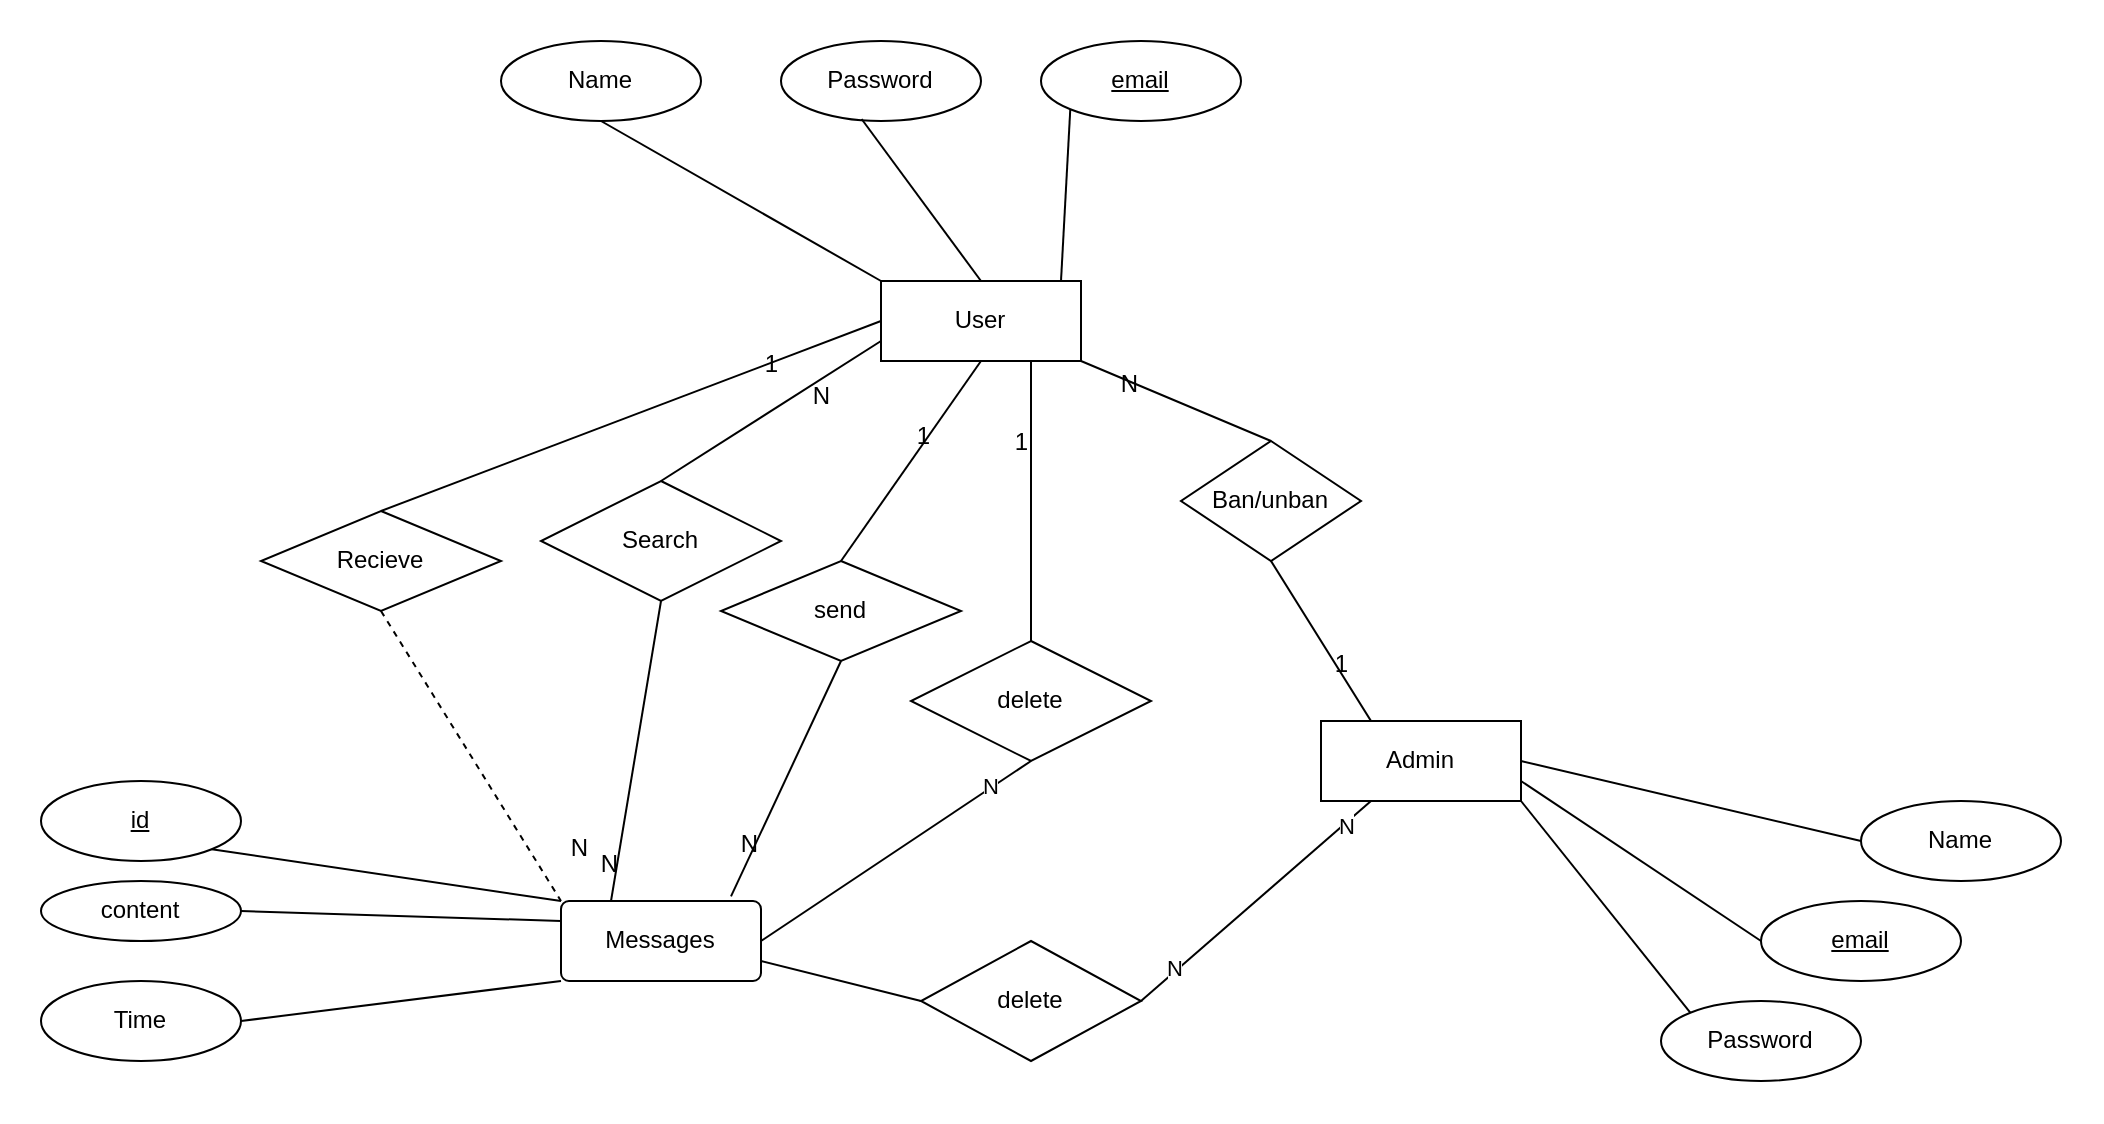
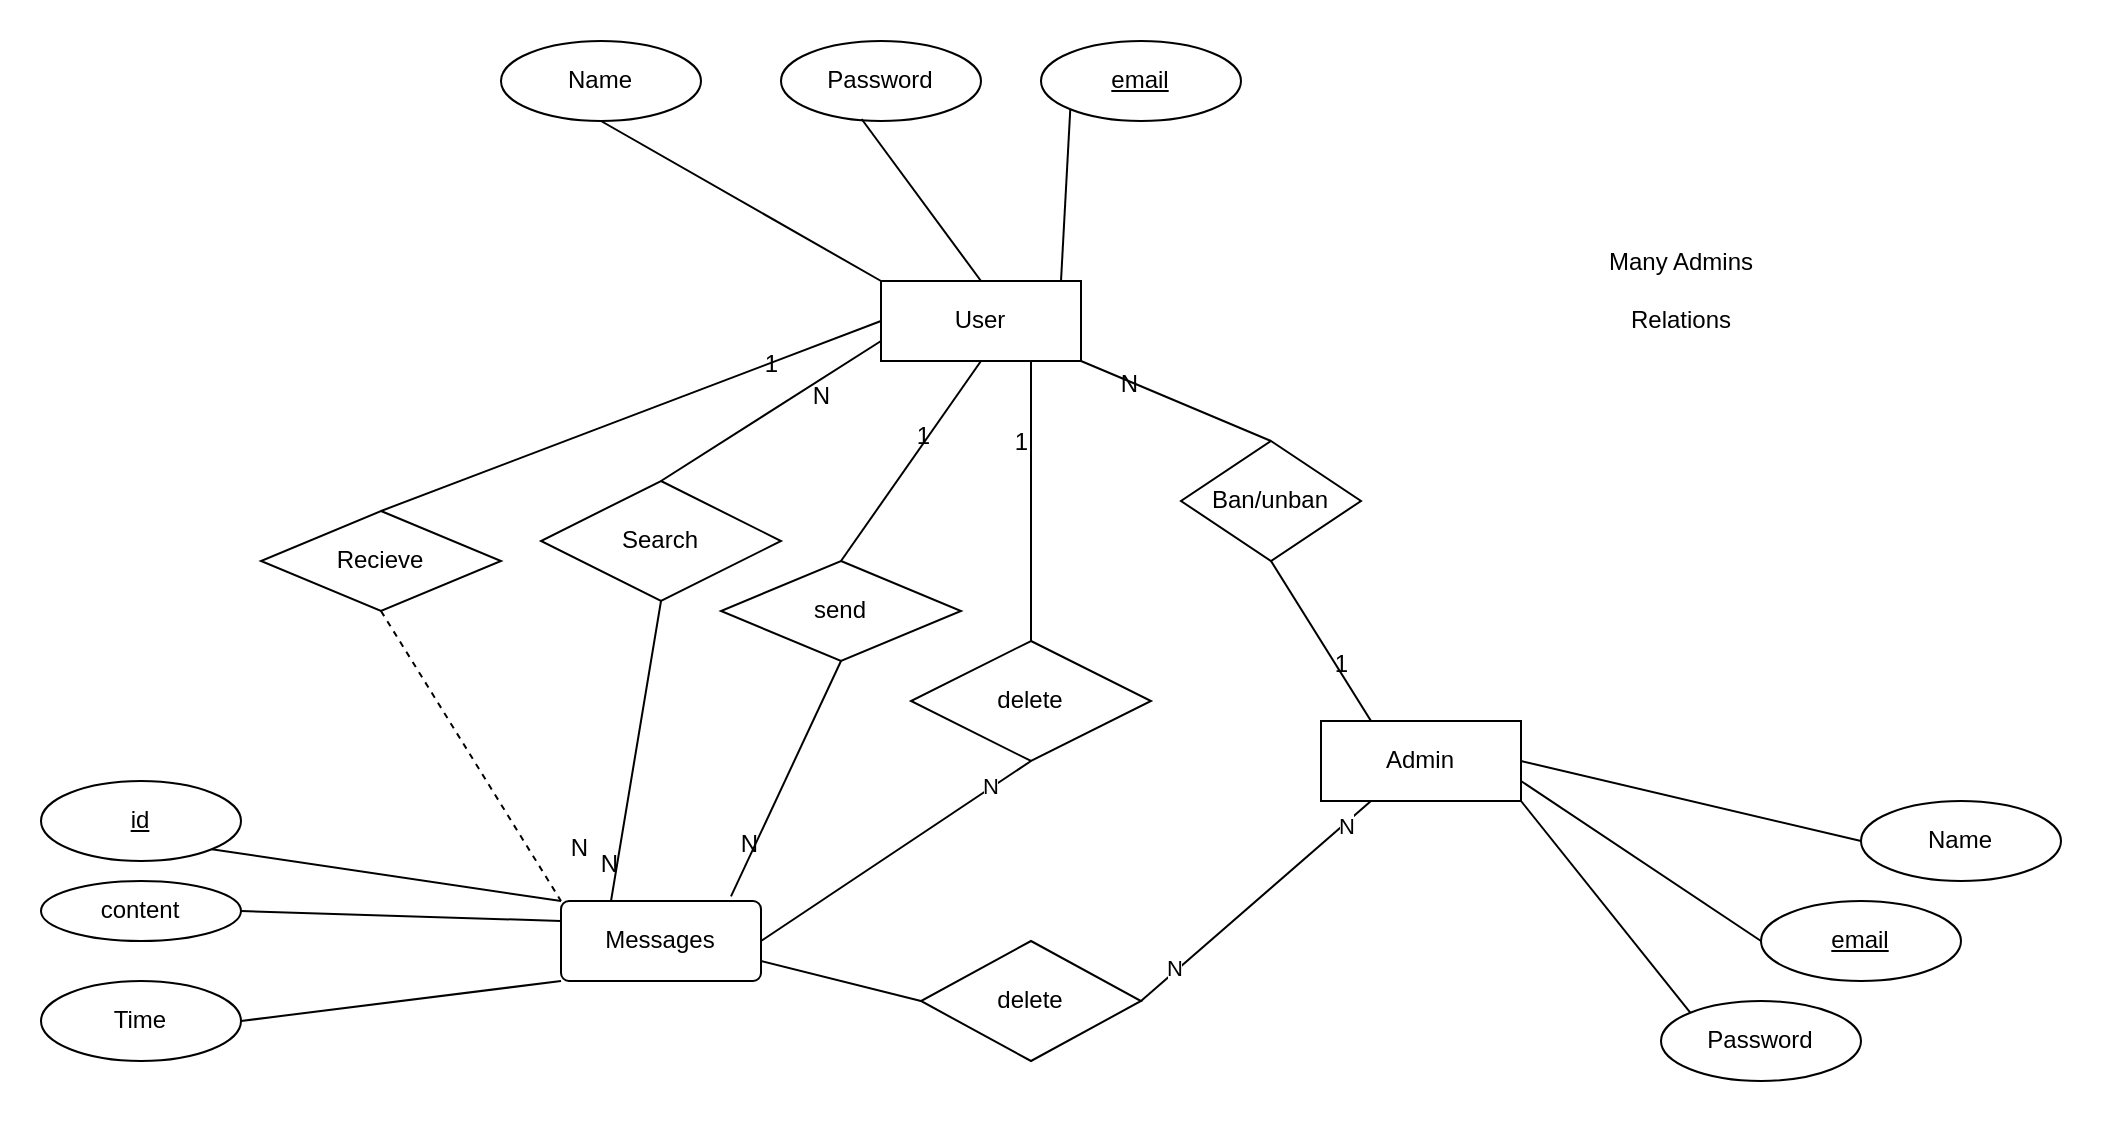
  <mxCell id="0" />
  <mxCell id="1" parent="0" />
  <mxCell id="2" value="User" style="whiteSpace=wrap;html=1;align=center;" parent="1" vertex="1"><mxGeometry x="440" y="140" width="100" height="40" as="geometry" /></mxCell>
  <mxCell id="3" style="edgeStyle=none;html=1;exitX=0.25;exitY=1;exitDx=0;exitDy=0;entryX=1;entryY=0.5;entryDx=0;entryDy=0;endArrow=none;endFill=0;" edge="1" parent="1" source="6" target="54"><mxGeometry relative="1" as="geometry" /></mxCell>
  <mxCell id="4" value="N" style="edgeLabel;html=1;align=center;verticalAlign=middle;resizable=0;points=[];" vertex="1" connectable="0" parent="3"><mxGeometry x="-0.77" y="1" relative="1" as="geometry"><mxPoint as="offset" /></mxGeometry></mxCell>
  <mxCell id="5" value="N" style="edgeLabel;html=1;align=center;verticalAlign=middle;resizable=0;points=[];" vertex="1" connectable="0" parent="3"><mxGeometry x="0.7" y="-2" relative="1" as="geometry"><mxPoint x="1" as="offset" /></mxGeometry></mxCell>
  <mxCell id="6" value="Admin" style="whiteSpace=wrap;html=1;align=center;" parent="1" vertex="1"><mxGeometry x="660" y="360" width="100" height="40" as="geometry" /></mxCell>
  <mxCell id="7" value="Password" style="ellipse;whiteSpace=wrap;html=1;align=center;" parent="1" vertex="1"><mxGeometry x="390" y="20" width="100" height="40" as="geometry" /></mxCell>
  <mxCell id="8" value="Name" style="ellipse;whiteSpace=wrap;html=1;align=center;" parent="1" vertex="1"><mxGeometry x="250" y="20" width="100" height="40" as="geometry" /></mxCell>
  <mxCell id="9" value="email" style="ellipse;whiteSpace=wrap;html=1;align=center;fontStyle=4;" parent="1" vertex="1"><mxGeometry x="520" y="20" width="100" height="40" as="geometry" /></mxCell>
  <mxCell id="10" value="" style="endArrow=none;html=1;rounded=0;exitX=0;exitY=0;exitDx=0;exitDy=0;entryX=0.5;entryY=1;entryDx=0;entryDy=0;" parent="1" source="2" target="8" edge="1"><mxGeometry width="50" height="50" relative="1" as="geometry"><mxPoint x="260" y="110" as="sourcePoint" /><mxPoint x="310" y="60" as="targetPoint" /></mxGeometry></mxCell>
  <mxCell id="11" value="" style="endArrow=none;html=1;rounded=0;exitX=0.5;exitY=0;exitDx=0;exitDy=0;entryX=0.403;entryY=0.975;entryDx=0;entryDy=0;entryPerimeter=0;" parent="1" source="2" target="7" edge="1"><mxGeometry width="50" height="50" relative="1" as="geometry"><mxPoint x="490" y="130" as="sourcePoint" /><mxPoint x="450" y="70" as="targetPoint" /></mxGeometry></mxCell>
  <mxCell id="12" value="" style="endArrow=none;html=1;rounded=0;entryX=0;entryY=1;entryDx=0;entryDy=0;" parent="1" target="9" edge="1"><mxGeometry width="50" height="50" relative="1" as="geometry"><mxPoint x="530" y="140" as="sourcePoint" /><mxPoint x="580" y="70" as="targetPoint" /></mxGeometry></mxCell>
  <mxCell id="13" value="email" style="ellipse;whiteSpace=wrap;html=1;align=center;fontStyle=4;" parent="1" vertex="1"><mxGeometry x="880" y="450" width="100" height="40" as="geometry" /></mxCell>
  <mxCell id="14" value="Password" style="ellipse;whiteSpace=wrap;html=1;align=center;" parent="1" vertex="1"><mxGeometry x="830" y="500" width="100" height="40" as="geometry" /></mxCell>
  <mxCell id="15" value="Name" style="ellipse;whiteSpace=wrap;html=1;align=center;" parent="1" vertex="1"><mxGeometry x="930" y="400" width="100" height="40" as="geometry" /></mxCell>
  <mxCell id="16" value="" style="endArrow=none;html=1;rounded=0;entryX=0;entryY=0.5;entryDx=0;entryDy=0;exitX=1;exitY=0.5;exitDx=0;exitDy=0;" parent="1" target="15" edge="1" source="6"><mxGeometry width="50" height="50" relative="1" as="geometry"><mxPoint x="770" y="360" as="sourcePoint" /><mxPoint x="810" y="280" as="targetPoint" /></mxGeometry></mxCell>
  <mxCell id="17" value="" style="endArrow=none;html=1;rounded=0;entryX=0;entryY=0.5;entryDx=0;entryDy=0;exitX=1;exitY=0.75;exitDx=0;exitDy=0;" parent="1" source="6" target="13" edge="1"><mxGeometry width="50" height="50" relative="1" as="geometry"><mxPoint x="780" y="380" as="sourcePoint" /><mxPoint x="820" y="310" as="targetPoint" /></mxGeometry></mxCell>
  <mxCell id="18" value="" style="endArrow=none;html=1;rounded=0;exitX=0;exitY=0;exitDx=0;exitDy=0;entryX=1;entryY=1;entryDx=0;entryDy=0;" parent="1" source="14" target="6" edge="1"><mxGeometry width="50" height="50" relative="1" as="geometry"><mxPoint x="810" y="400" as="sourcePoint" /><mxPoint x="860" y="350" as="targetPoint" /></mxGeometry></mxCell>
  <mxCell id="19" value="send" style="shape=rhombus;perimeter=rhombusPerimeter;whiteSpace=wrap;html=1;align=center;" parent="1" vertex="1"><mxGeometry x="360" y="280" width="120" height="50" as="geometry" /></mxCell>
  <mxCell id="20" value="Messages" style="rounded=1;arcSize=10;whiteSpace=wrap;html=1;align=center;" parent="1" vertex="1"><mxGeometry x="280" y="450" width="100" height="40" as="geometry" /></mxCell>
  <mxCell id="21" value="id" style="ellipse;whiteSpace=wrap;html=1;align=center;fontStyle=4;" parent="1" vertex="1"><mxGeometry x="20" y="390" width="100" height="40" as="geometry" /></mxCell>
  <mxCell id="22" value="Time" style="ellipse;whiteSpace=wrap;html=1;align=center;" parent="1" vertex="1"><mxGeometry x="20" y="490" width="100" height="40" as="geometry" /></mxCell>
  <mxCell id="23" value="content" style="ellipse;whiteSpace=wrap;html=1;align=center;" parent="1" vertex="1"><mxGeometry x="20" y="440" width="100" height="30" as="geometry" /></mxCell>
  <mxCell id="24" value="" style="endArrow=none;html=1;rounded=0;entryX=0;entryY=0;entryDx=0;entryDy=0;exitX=1;exitY=1;exitDx=0;exitDy=0;" parent="1" source="21" target="20" edge="1"><mxGeometry width="50" height="50" relative="1" as="geometry"><mxPoint x="220" y="360" as="sourcePoint" /><mxPoint x="270" y="310" as="targetPoint" /></mxGeometry></mxCell>
  <mxCell id="25" value="" style="endArrow=none;html=1;rounded=0;entryX=0;entryY=0.25;entryDx=0;entryDy=0;exitX=1;exitY=0.5;exitDx=0;exitDy=0;" parent="1" source="23" target="20" edge="1"><mxGeometry width="50" height="50" relative="1" as="geometry"><mxPoint x="220" y="420" as="sourcePoint" /><mxPoint x="270" y="370" as="targetPoint" /></mxGeometry></mxCell>
  <mxCell id="26" value="" style="endArrow=none;html=1;rounded=0;exitX=1;exitY=0.5;exitDx=0;exitDy=0;entryX=0;entryY=1;entryDx=0;entryDy=0;" parent="1" source="22" target="20" edge="1"><mxGeometry width="50" height="50" relative="1" as="geometry"><mxPoint x="230" y="540" as="sourcePoint" /><mxPoint x="280" y="490" as="targetPoint" /></mxGeometry></mxCell>
  <mxCell id="27" value="" style="endArrow=none;html=1;rounded=0;entryX=0.5;entryY=1;entryDx=0;entryDy=0;exitX=0.5;exitY=0;exitDx=0;exitDy=0;" parent="1" source="19" target="2" edge="1"><mxGeometry relative="1" as="geometry"><mxPoint x="450" y="290" as="sourcePoint" /><mxPoint x="720" y="300" as="targetPoint" /></mxGeometry></mxCell>
  <mxCell id="28" value="1" style="resizable=0;html=1;whiteSpace=wrap;align=right;verticalAlign=bottom;" parent="27" connectable="0" vertex="1"><mxGeometry x="1" relative="1" as="geometry"><mxPoint x="-24" y="46" as="offset" /></mxGeometry></mxCell>
  <mxCell id="29" value="" style="endArrow=none;html=1;rounded=0;exitX=0.5;exitY=1;exitDx=0;exitDy=0;entryX=0.85;entryY=-0.058;entryDx=0;entryDy=0;entryPerimeter=0;" parent="1" source="19" target="20" edge="1"><mxGeometry relative="1" as="geometry"><mxPoint x="560" y="300" as="sourcePoint" /><mxPoint x="720" y="300" as="targetPoint" /></mxGeometry></mxCell>
  <mxCell id="30" value="N" style="resizable=0;html=1;whiteSpace=wrap;align=right;verticalAlign=bottom;" parent="29" connectable="0" vertex="1"><mxGeometry x="1" relative="1" as="geometry"><mxPoint x="15" y="-18" as="offset" /></mxGeometry></mxCell>
  <mxCell id="31" value="delete" style="shape=rhombus;perimeter=rhombusPerimeter;whiteSpace=wrap;html=1;align=center;" parent="1" vertex="1"><mxGeometry x="455" y="320" width="120" height="60" as="geometry" /></mxCell>
  <mxCell id="32" value="" style="endArrow=none;html=1;rounded=0;exitX=1;exitY=0.5;exitDx=0;exitDy=0;entryX=0.5;entryY=1;entryDx=0;entryDy=0;" parent="1" source="20" target="31" edge="1"><mxGeometry relative="1" as="geometry"><mxPoint x="560" y="300" as="sourcePoint" /><mxPoint x="500" y="460" as="targetPoint" /></mxGeometry></mxCell>
  <mxCell id="33" value="N" style="edgeLabel;html=1;align=center;verticalAlign=middle;resizable=0;points=[];" vertex="1" connectable="0" parent="32"><mxGeometry x="0.699" y="1" relative="1" as="geometry"><mxPoint as="offset" /></mxGeometry></mxCell>
  <mxCell id="34" value="" style="endArrow=none;html=1;rounded=0;entryX=0.75;entryY=1;entryDx=0;entryDy=0;exitX=0.5;exitY=0;exitDx=0;exitDy=0;" parent="1" target="2" edge="1" source="31"><mxGeometry relative="1" as="geometry"><mxPoint x="560" y="440" as="sourcePoint" /><mxPoint x="720" y="440" as="targetPoint" /></mxGeometry></mxCell>
  <mxCell id="35" value="1" style="resizable=0;html=1;whiteSpace=wrap;align=right;verticalAlign=bottom;" parent="34" connectable="0" vertex="1"><mxGeometry x="1" relative="1" as="geometry"><mxPoint y="49" as="offset" /></mxGeometry></mxCell>
  <mxCell id="36" value="Search" style="shape=rhombus;perimeter=rhombusPerimeter;whiteSpace=wrap;html=1;align=center;" parent="1" vertex="1"><mxGeometry x="270" y="240" width="120" height="60" as="geometry" /></mxCell>
  <mxCell id="37" value="" style="endArrow=none;html=1;rounded=0;exitX=0.5;exitY=0;exitDx=0;exitDy=0;entryX=0;entryY=0.75;entryDx=0;entryDy=0;" parent="1" source="36" target="2" edge="1"><mxGeometry relative="1" as="geometry"><mxPoint x="300" y="300" as="sourcePoint" /><mxPoint x="460" y="300" as="targetPoint" /></mxGeometry></mxCell>
  <mxCell id="38" value="1" style="resizable=0;html=1;whiteSpace=wrap;align=right;verticalAlign=bottom;" parent="37" connectable="0" vertex="1"><mxGeometry x="1" relative="1" as="geometry"><mxPoint x="-50" y="20" as="offset" /></mxGeometry></mxCell>
  <mxCell id="39" value="" style="endArrow=none;html=1;rounded=0;exitX=0.5;exitY=1;exitDx=0;exitDy=0;entryX=0.25;entryY=0;entryDx=0;entryDy=0;" parent="1" source="36" target="20" edge="1"><mxGeometry relative="1" as="geometry"><mxPoint x="300" y="300" as="sourcePoint" /><mxPoint x="460" y="300" as="targetPoint" /></mxGeometry></mxCell>
  <mxCell id="40" value="N" style="resizable=0;html=1;whiteSpace=wrap;align=right;verticalAlign=bottom;" parent="39" connectable="0" vertex="1"><mxGeometry x="1" relative="1" as="geometry"><mxPoint x="5" y="-10" as="offset" /></mxGeometry></mxCell>
  <mxCell id="41" value="Ban/unban" style="shape=rhombus;perimeter=rhombusPerimeter;whiteSpace=wrap;html=1;align=center;" parent="1" vertex="1"><mxGeometry x="590" y="220" width="90" height="60" as="geometry" /></mxCell>
  <mxCell id="42" value="" style="endArrow=none;html=1;rounded=0;exitX=0.5;exitY=0;exitDx=0;exitDy=0;entryX=1;entryY=1;entryDx=0;entryDy=0;" parent="1" source="41" target="2" edge="1"><mxGeometry relative="1" as="geometry"><mxPoint x="635" y="240" as="sourcePoint" /><mxPoint x="545" y="190" as="targetPoint" /></mxGeometry></mxCell>
  <mxCell id="43" value="N" style="resizable=0;html=1;whiteSpace=wrap;align=right;verticalAlign=bottom;" parent="42" connectable="0" vertex="1"><mxGeometry x="1" relative="1" as="geometry"><mxPoint x="30" y="20" as="offset" /></mxGeometry></mxCell>
  <mxCell id="44" value="" style="endArrow=none;html=1;rounded=0;exitX=0.5;exitY=1;exitDx=0;exitDy=0;entryX=0.25;entryY=0;entryDx=0;entryDy=0;" parent="1" source="41" target="6" edge="1"><mxGeometry relative="1" as="geometry"><mxPoint x="580" y="300" as="sourcePoint" /><mxPoint x="740" y="300" as="targetPoint" /></mxGeometry></mxCell>
  <mxCell id="45" value="1" style="resizable=0;html=1;whiteSpace=wrap;align=right;verticalAlign=bottom;" parent="44" connectable="0" vertex="1"><mxGeometry x="1" relative="1" as="geometry"><mxPoint x="-10" y="-20" as="offset" /></mxGeometry></mxCell>
  <mxCell id="46" style="edgeStyle=orthogonalEdgeStyle;rounded=0;orthogonalLoop=1;jettySize=auto;html=1;exitX=0.5;exitY=1;exitDx=0;exitDy=0;" parent="1" edge="1"><mxGeometry relative="1" as="geometry"><mxPoint x="780" y="210" as="sourcePoint" /><mxPoint x="780" y="210" as="targetPoint" /></mxGeometry></mxCell>
  <mxCell id="47" value="Recieve" style="shape=rhombus;perimeter=rhombusPerimeter;whiteSpace=wrap;html=1;align=center;" vertex="1" parent="1"><mxGeometry x="130" y="255" width="120" height="50" as="geometry" /></mxCell>
  <mxCell id="48" value="" style="endArrow=none;html=1;rounded=0;entryX=0;entryY=0.5;entryDx=0;entryDy=0;exitX=0.5;exitY=0;exitDx=0;exitDy=0;" edge="1" parent="1" source="47" target="2"><mxGeometry relative="1" as="geometry"><mxPoint x="200" y="210" as="sourcePoint" /><mxPoint x="240" y="100" as="targetPoint" /></mxGeometry></mxCell>
  <mxCell id="49" value="N" style="resizable=0;html=1;whiteSpace=wrap;align=right;verticalAlign=bottom;" connectable="0" vertex="1" parent="48"><mxGeometry x="1" relative="1" as="geometry"><mxPoint x="-24" y="46" as="offset" /></mxGeometry></mxCell>
  <mxCell id="50" value="" style="endArrow=none;html=1;rounded=0;exitX=0.5;exitY=1;exitDx=0;exitDy=0;entryX=0;entryY=0;entryDx=0;entryDy=0;dashed=1;" edge="1" parent="1" source="47" target="20"><mxGeometry relative="1" as="geometry"><mxPoint x="310" y="220" as="sourcePoint" /><mxPoint x="115" y="367.68" as="targetPoint" /></mxGeometry></mxCell>
  <mxCell id="51" value="N" style="resizable=0;html=1;whiteSpace=wrap;align=right;verticalAlign=bottom;" connectable="0" vertex="1" parent="50"><mxGeometry x="1" relative="1" as="geometry"><mxPoint x="15" y="-18" as="offset" /></mxGeometry></mxCell>
+ <mxCell id="52" value="Many Admins&lt;br&gt;&lt;br&gt;Relations" style="text;html=1;align=center;verticalAlign=middle;resizable=0;points=[];autosize=1;strokeColor=none;fillColor=none;" vertex="1" parent="1"><mxGeometry x="790" y="115" width="100" height="60" as="geometry" /></mxCell>
  <mxCell id="53" style="edgeStyle=none;html=1;exitX=0;exitY=0.5;exitDx=0;exitDy=0;entryX=1;entryY=0.75;entryDx=0;entryDy=0;endArrow=none;endFill=0;" edge="1" parent="1" source="54" target="20"><mxGeometry relative="1" as="geometry" /></mxCell>
  <mxCell id="54" value="delete" style="shape=rhombus;perimeter=rhombusPerimeter;whiteSpace=wrap;html=1;align=center;" vertex="1" parent="1"><mxGeometry x="460" y="470" width="110" height="60" as="geometry" /></mxCell>
